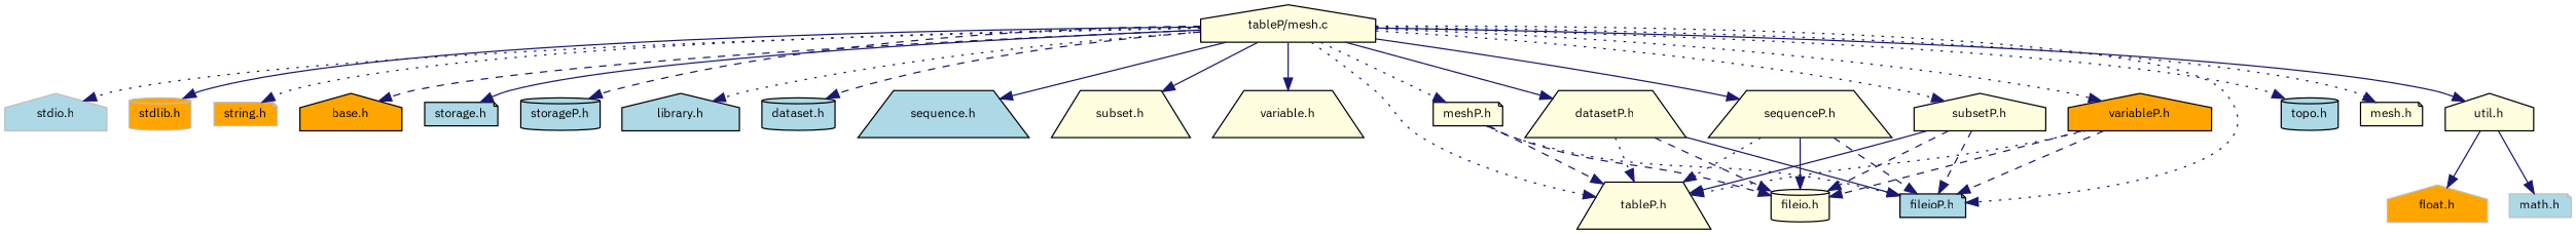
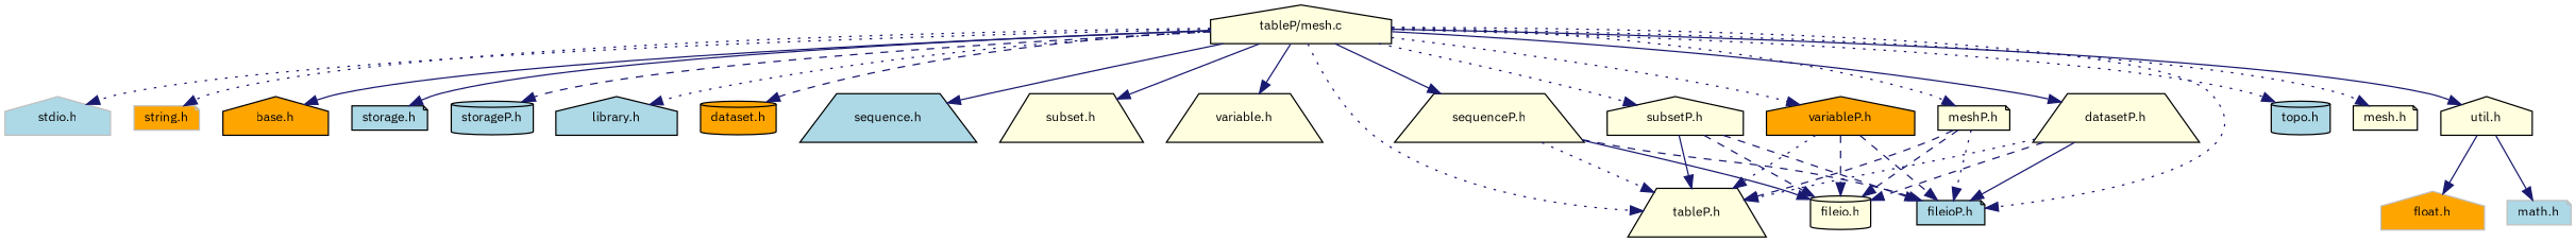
  digraph {
    fontname="IBM Plex Sans"
    rankdir=TB
    node [color=black fillcolor=lightyellow fontname="IBM Plex Sans" fontsize=10 shape=house style=filled]
    edge [color=midnightblue fontname="IBM Plex Sans" fontsize=10 labelfontname="FreeSans.ttf" labelfontsize=10 style=dotted]
    n1 [fontcolor=black height=0.2 label="tableP/mesh.c" width=0.4]
    n2 [color=grey75 fillcolor=lightblue height=0.2 label="stdio.h" width=0.4]
-   n3 [color=grey75 fillcolor=orange height=0.2 label="stdlib.h" shape=cylinder width=0.4]
    n4 [color=grey75 fillcolor=orange height=0.2 label="string.h" shape=note width=0.4]
    n5 [fillcolor=orange height=0.2 label="base.h" width=0.4]
    n6 [fillcolor=lightblue height=0.2 label="storage.h" shape=note width=0.4]
    n7 [fillcolor=lightblue height=0.2 label="storageP.h" shape=cylinder width=0.4]
    n8 [fillcolor=lightblue height=0.2 label="library.h" width=0.4]
-   n9 [fillcolor=lightblue height=0.2 label="dataset.h" shape=cylinder width=0.4]
+   n9 [fillcolor=orange height=0.2 label="dataset.h" shape=cylinder width=0.4]
    n10 [fillcolor=lightblue height=0.2 label="sequence.h" shape=trapezium width=0.4]
    n11 [height=0.2 label="subset.h" shape=trapezium width=0.4]
    n12 [height=0.2 label="variable.h" shape=trapezium width=0.4]
    n13 [height=0.2 label="tableP.h" shape=trapezium width=0.4]
    n14 [height=0.2 label="datasetP.h" shape=trapezium width=0.4]
    n15 [fillcolor=lightblue height=0.2 label="fileioP.h" shape=note width=0.4]
    n16 [height=0.2 label="sequenceP.h" shape=trapezium width=0.4]
    n17 [height=0.2 label="subsetP.h" width=0.4]
    n18 [fillcolor=orange height=0.2 label="variableP.h" width=0.4]
    n19 [fillcolor=lightblue height=0.2 label="topo.h" shape=cylinder width=0.4]
    n20 [height=0.2 label="mesh.h" shape=note width=0.4]
    n21 [height=0.2 label="meshP.h" shape=note width=0.4]
    n22 [height=0.2 label="util.h" width=0.4]
    n23 [height=0.2 label="fileio.h" shape=cylinder width=0.4]
    n24 [color=grey75 fillcolor=lightblue height=0.2 label="math.h" shape=note width=0.4]
    n25 [color=grey75 fillcolor=orange height=0.2 label="float.h" width=0.4]
    n1 -> n2
-   n1 -> n3 [style=solid]
    n1 -> n4
-   n1 -> n5 [style=dashed]
+   n1 -> n5 [style=solid]
    n1 -> n6 [style=solid]
    n1 -> n7 [style=dashed]
    n1 -> n8
    n1 -> n9 [style=dashed]
    n1 -> n10 [style=solid]
    n1 -> n11 [style=solid]
    n1 -> n12 [style=solid]
    n1 -> n13
    n1 -> n14 [style=solid]
    n1 -> n15
    n1 -> n16 [style=solid]
    n1 -> n17
    n1 -> n18
    n1 -> n19
    n1 -> n20
    n1 -> n21
    n1 -> n22 [style=solid]
    n14 -> n13
    n14 -> n15 [style=solid]
    n14 -> n23 [style=dashed]
    n16 -> n13
    n16 -> n15 [style=dashed]
    n16 -> n23 [style=solid]
    n17 -> n13 [style=solid]
    n17 -> n15 [style=dashed]
    n17 -> n23 [style=dashed]
    n18 -> n13
    n18 -> n15 [style=dashed]
    n18 -> n23 [style=dashed]
    n21 -> n13 [style=dashed]
    n21 -> n15
    n21 -> n23 [style=dashed]
    n22 -> n24 [style=solid]
    n22 -> n25 [style=solid]
  }
